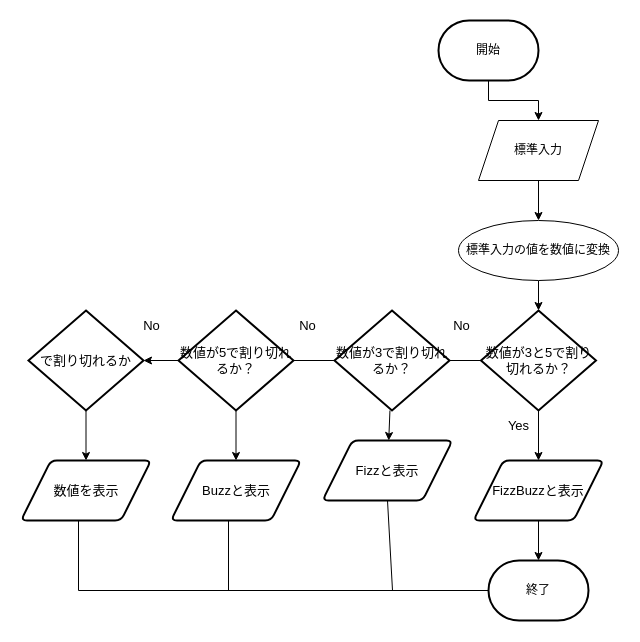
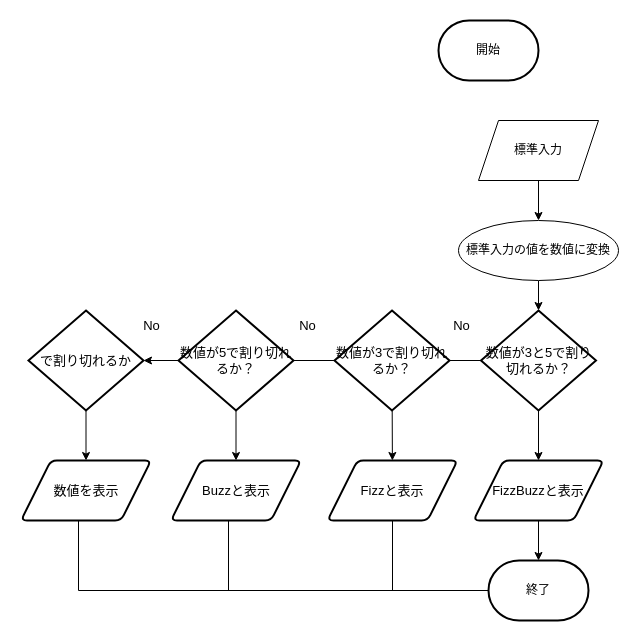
  <mxCell id="0" />
  <mxCell id="1" parent="0" />
- <mxCell id="2" value="" style="edgeStyle=orthogonalEdgeStyle;rounded=0;orthogonalLoop=1;jettySize=auto;html=1;" edge="1" parent="1" source="3" target="6"><mxGeometry relative="1" as="geometry" /></mxCell>
  <mxCell id="3" value="開始" style="strokeWidth=2;html=1;shape=mxgraph.flowchart.terminator;whiteSpace=wrap;" vertex="1" parent="1"><mxGeometry x="438" y="20" width="100" height="60" as="geometry" /></mxCell>
  <mxCell id="4" value="" style="rounded=0;orthogonalLoop=1;jettySize=auto;html=1;strokeColor=default;" edge="1" parent="1" source="6"><mxGeometry relative="1" as="geometry"><mxPoint x="538" y="170" as="targetPoint" /></mxGeometry></mxCell>
  <mxCell id="5" value="" style="edgeStyle=none;rounded=0;orthogonalLoop=1;jettySize=auto;html=1;strokeColor=default;" edge="1" parent="1" source="6" target="8"><mxGeometry relative="1" as="geometry" /></mxCell>
  <mxCell id="6" value="標準入力" style="shape=parallelogram;perimeter=parallelogramPerimeter;whiteSpace=wrap;html=1;fixedSize=1;" vertex="1" parent="1"><mxGeometry x="478" y="120" width="120" height="60" as="geometry" /></mxCell>
  <mxCell id="7" value="" style="edgeStyle=none;rounded=0;orthogonalLoop=1;jettySize=auto;html=1;strokeColor=default;fontSize=13;" edge="1" parent="1" source="8" target="11"><mxGeometry relative="1" as="geometry" /></mxCell>
  <mxCell id="8" value="標準入力の値を数値に変換" style="ellipse;whiteSpace=wrap;html=1;" vertex="1" parent="1"><mxGeometry x="458" y="220" width="160" height="60" as="geometry" /></mxCell>
  <mxCell id="9" value="" style="edgeStyle=none;rounded=0;orthogonalLoop=1;jettySize=auto;html=1;strokeColor=default;fontSize=13;" edge="1" parent="1" source="11" target="13"><mxGeometry relative="1" as="geometry" /></mxCell>
  <mxCell id="10" style="edgeStyle=none;rounded=0;orthogonalLoop=1;jettySize=auto;html=1;exitX=0;exitY=0.5;exitDx=0;exitDy=0;exitPerimeter=0;strokeColor=default;fontSize=13;" edge="1" parent="1" source="11" target="21"><mxGeometry relative="1" as="geometry" /></mxCell>
  <mxCell id="11" value="&lt;font style=&quot;font-size: 13px;&quot;&gt;数値が3と5で割り切れるか？&lt;/font&gt;" style="strokeWidth=2;html=1;shape=mxgraph.flowchart.decision;whiteSpace=wrap;" vertex="1" parent="1"><mxGeometry x="480.5" y="310" width="115" height="100" as="geometry" /></mxCell>
  <mxCell id="12" value="" style="edgeStyle=none;rounded=0;orthogonalLoop=1;jettySize=auto;html=1;strokeColor=default;fontSize=13;" edge="1" parent="1" source="13" target="15"><mxGeometry relative="1" as="geometry" /></mxCell>
  <mxCell id="13" value="FizzBuzzと表示" style="shape=parallelogram;html=1;strokeWidth=2;perimeter=parallelogramPerimeter;whiteSpace=wrap;rounded=1;arcSize=12;size=0.23;fontSize=13;" vertex="1" parent="1"><mxGeometry x="473" y="460" width="130" height="60" as="geometry" /></mxCell>
- <mxCell id="14" value="Yes" style="text;html=1;align=center;verticalAlign=middle;resizable=0;points=[];autosize=1;strokeColor=none;fillColor=none;fontSize=13;" vertex="1" parent="1"><mxGeometry x="498" y="410" width="40" height="30" as="geometry" /></mxCell>
  <mxCell id="15" value="終了" style="strokeWidth=2;html=1;shape=mxgraph.flowchart.terminator;whiteSpace=wrap;" vertex="1" parent="1"><mxGeometry x="488" y="560" width="100" height="60" as="geometry" /></mxCell>
  <mxCell id="16" value="" style="edgeStyle=none;rounded=0;orthogonalLoop=1;jettySize=auto;html=1;strokeColor=default;fontSize=13;" edge="1" parent="1" source="17" target="22"><mxGeometry relative="1" as="geometry" /></mxCell>
  <mxCell id="17" value="&lt;font style=&quot;font-size: 13px;&quot;&gt;数値が3で割り切れるか？&lt;/font&gt;" style="strokeWidth=2;html=1;shape=mxgraph.flowchart.decision;whiteSpace=wrap;" vertex="1" parent="1"><mxGeometry x="334" y="310" width="115" height="100" as="geometry" /></mxCell>
  <mxCell id="18" value="" style="edgeStyle=none;rounded=0;orthogonalLoop=1;jettySize=auto;html=1;strokeColor=default;fontSize=13;" edge="1" parent="1" source="19" target="23"><mxGeometry relative="1" as="geometry" /></mxCell>
  <mxCell id="19" value="&lt;font style=&quot;font-size: 13px;&quot;&gt;数値が5で割り切れるか？&lt;/font&gt;" style="strokeWidth=2;html=1;shape=mxgraph.flowchart.decision;whiteSpace=wrap;" vertex="1" parent="1"><mxGeometry x="178" y="310" width="115" height="100" as="geometry" /></mxCell>
  <mxCell id="20" value="" style="edgeStyle=none;rounded=0;orthogonalLoop=1;jettySize=auto;html=1;strokeColor=default;fontSize=13;" edge="1" parent="1" source="21" target="24"><mxGeometry relative="1" as="geometry" /></mxCell>
  <mxCell id="21" value="&lt;span style=&quot;font-size: 13px;&quot;&gt;で割り切れるか&lt;/span&gt;" style="strokeWidth=2;html=1;shape=mxgraph.flowchart.decision;whiteSpace=wrap;" vertex="1" parent="1"><mxGeometry x="28" y="310" width="115" height="100" as="geometry" /></mxCell>
- <mxCell id="22" value="Fizzと表示" style="shape=parallelogram;html=1;strokeWidth=2;perimeter=parallelogramPerimeter;whiteSpace=wrap;rounded=1;arcSize=12;size=0.23;fontSize=13;" vertex="1" parent="1"><mxGeometry x="322" y="440" width="130" height="60" as="geometry" /></mxCell>
+ <mxCell id="22" value="Fizzと表示" style="shape=parallelogram;html=1;strokeWidth=2;perimeter=parallelogramPerimeter;whiteSpace=wrap;rounded=1;arcSize=12;size=0.23;fontSize=13;" vertex="1" parent="1"><mxGeometry x="327" y="460" width="130" height="60" as="geometry" /></mxCell>
  <mxCell id="23" value="Buzzと表示" style="shape=parallelogram;html=1;strokeWidth=2;perimeter=parallelogramPerimeter;whiteSpace=wrap;rounded=1;arcSize=12;size=0.23;fontSize=13;" vertex="1" parent="1"><mxGeometry x="170.5" y="460" width="130" height="60" as="geometry" /></mxCell>
  <mxCell id="24" value="数値を表示" style="shape=parallelogram;html=1;strokeWidth=2;perimeter=parallelogramPerimeter;whiteSpace=wrap;rounded=1;arcSize=12;size=0.23;fontSize=13;" vertex="1" parent="1"><mxGeometry x="20.5" y="460" width="130" height="60" as="geometry" /></mxCell>
  <mxCell id="25" value="" style="endArrow=none;html=1;rounded=0;strokeColor=default;fontSize=13;exitX=0;exitY=0.5;exitDx=0;exitDy=0;exitPerimeter=0;" edge="1" parent="1" source="15"><mxGeometry width="50" height="50" relative="1" as="geometry"><mxPoint x="78" y="590" as="sourcePoint" /><mxPoint x="78" y="520" as="targetPoint" /><Array as="points"><mxPoint x="78" y="590" /></Array></mxGeometry></mxCell>
  <mxCell id="26" value="" style="endArrow=none;html=1;rounded=0;strokeColor=default;fontSize=13;" edge="1" parent="1"><mxGeometry width="50" height="50" relative="1" as="geometry"><mxPoint x="228" y="590" as="sourcePoint" /><mxPoint x="228" y="520" as="targetPoint" /></mxGeometry></mxCell>
  <mxCell id="27" value="" style="endArrow=none;html=1;rounded=0;strokeColor=default;fontSize=13;entryX=0.5;entryY=1;entryDx=0;entryDy=0;" edge="1" parent="1" target="22"><mxGeometry width="50" height="50" relative="1" as="geometry"><mxPoint x="392" y="590" as="sourcePoint" /><mxPoint x="398" y="530" as="targetPoint" /></mxGeometry></mxCell>
  <mxCell id="28" value="No" style="text;html=1;align=center;verticalAlign=middle;resizable=0;points=[];autosize=1;strokeColor=none;fillColor=none;fontSize=13;" vertex="1" parent="1"><mxGeometry x="440.5" y="310" width="40" height="30" as="geometry" /></mxCell>
  <mxCell id="29" value="No" style="text;html=1;align=center;verticalAlign=middle;resizable=0;points=[];autosize=1;strokeColor=none;fillColor=none;fontSize=13;" vertex="1" parent="1"><mxGeometry x="287" y="310" width="40" height="30" as="geometry" /></mxCell>
  <mxCell id="30" value="No" style="text;html=1;align=center;verticalAlign=middle;resizable=0;points=[];autosize=1;strokeColor=none;fillColor=none;fontSize=13;" vertex="1" parent="1"><mxGeometry x="130.5" y="310" width="40" height="30" as="geometry" /></mxCell>
